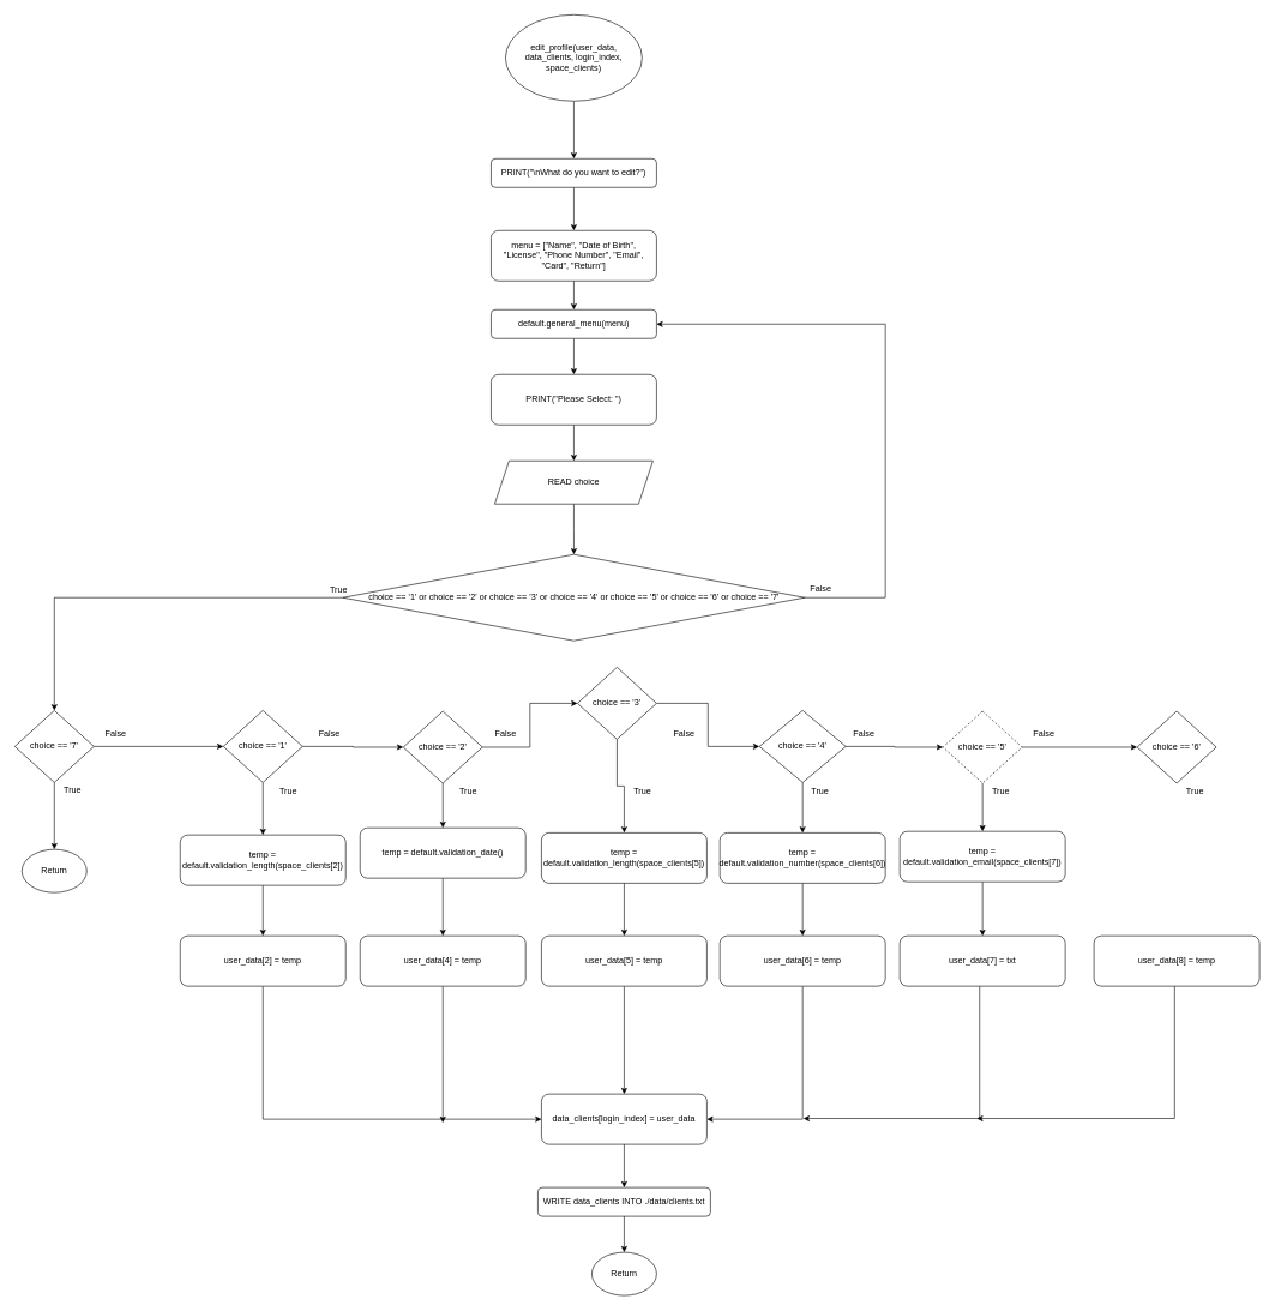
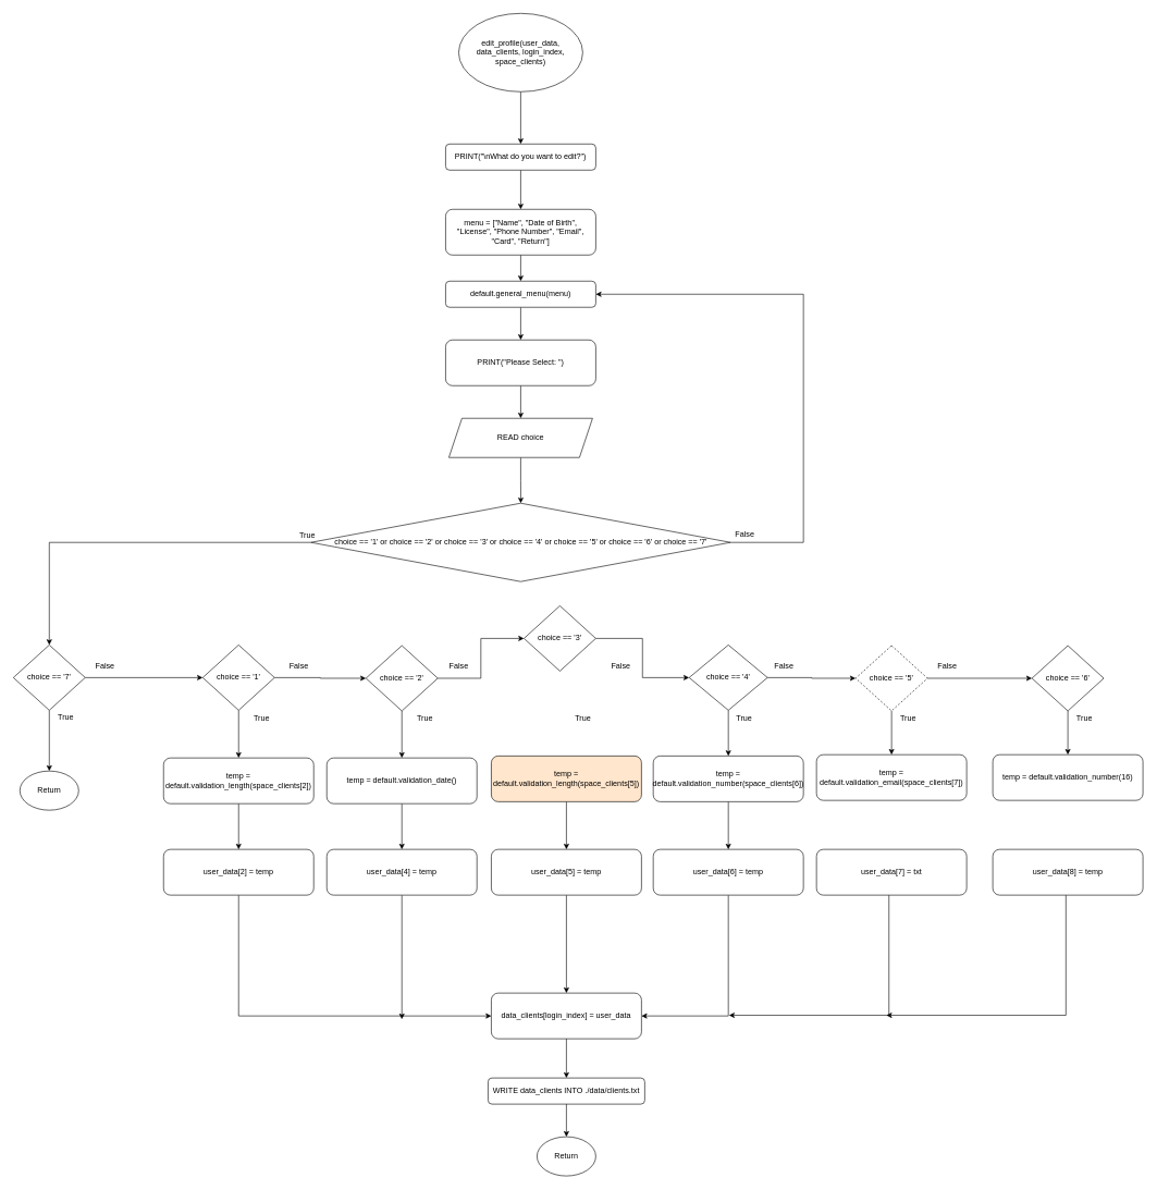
  <mxCell id="0" />
  <mxCell id="1" parent="0" />
  <mxCell id="2" value="" style="edgeStyle=orthogonalEdgeStyle;rounded=0;orthogonalLoop=1;jettySize=auto;html=1;" parent="1" source="3" target="5" edge="1"><mxGeometry relative="1" as="geometry" /></mxCell>
  <mxCell id="3" value="edit_profile(user_data, data_clients, login_index, space_clients)" style="ellipse;whiteSpace=wrap;html=1;" parent="1" vertex="1"><mxGeometry x="702" y="20" width="190" height="120" as="geometry" /></mxCell>
  <mxCell id="4" value="" style="edgeStyle=orthogonalEdgeStyle;rounded=0;orthogonalLoop=1;jettySize=auto;html=1;" parent="1" source="5" target="7" edge="1"><mxGeometry relative="1" as="geometry" /></mxCell>
  <mxCell id="5" value="PRINT(&quot;\nWhat do you want to edit?&quot;)" style="rounded=1;whiteSpace=wrap;html=1;" parent="1" vertex="1"><mxGeometry x="682" y="220" width="230" height="40" as="geometry" /></mxCell>
  <mxCell id="6" value="" style="edgeStyle=orthogonalEdgeStyle;rounded=0;orthogonalLoop=1;jettySize=auto;html=1;" parent="1" source="7" target="61" edge="1"><mxGeometry relative="1" as="geometry" /></mxCell>
  <mxCell id="7" value="menu = [&quot;Name&quot;, &quot;Date of Birth&quot;, &quot;License&quot;, &quot;Phone Number&quot;, &quot;Email&quot;, &quot;Card&quot;, &quot;Return&quot;]" style="rounded=1;whiteSpace=wrap;html=1;" parent="1" vertex="1"><mxGeometry x="682" y="320" width="230" height="70" as="geometry" /></mxCell>
  <mxCell id="8" style="edgeStyle=orthogonalEdgeStyle;rounded=0;orthogonalLoop=1;jettySize=auto;html=1;exitX=0;exitY=0.5;exitDx=0;exitDy=0;entryX=0.5;entryY=0;entryDx=0;entryDy=0;" parent="1" source="10" target="30" edge="1"><mxGeometry relative="1" as="geometry" /></mxCell>
  <mxCell id="9" style="edgeStyle=orthogonalEdgeStyle;rounded=0;orthogonalLoop=1;jettySize=auto;html=1;entryX=1;entryY=0.5;entryDx=0;entryDy=0;" parent="1" source="10" target="61" edge="1"><mxGeometry relative="1" as="geometry"><Array as="points"><mxPoint x="1230" y="830" /><mxPoint x="1230" y="450" /></Array></mxGeometry></mxCell>
  <mxCell id="10" value="choice == '1' or choice == '2' or choice == '3' or choice == '4' or choice == '5' or choice == '6' or choice == '7'" style="rhombus;whiteSpace=wrap;html=1;" parent="1" vertex="1"><mxGeometry x="475.75" y="770" width="642.5" height="120" as="geometry" /></mxCell>
  <mxCell id="11" value="" style="edgeStyle=orthogonalEdgeStyle;rounded=0;orthogonalLoop=1;jettySize=auto;html=1;" parent="1" source="13" target="16" edge="1"><mxGeometry relative="1" as="geometry" /></mxCell>
  <mxCell id="12" value="" style="edgeStyle=orthogonalEdgeStyle;rounded=0;orthogonalLoop=1;jettySize=auto;html=1;" parent="1" source="13" target="33" edge="1"><mxGeometry relative="1" as="geometry" /></mxCell>
  <mxCell id="13" value="choice == '1'" style="rhombus;whiteSpace=wrap;html=1;" parent="1" vertex="1"><mxGeometry x="310" y="987" width="110" height="100" as="geometry" /></mxCell>
  <mxCell id="14" value="" style="edgeStyle=orthogonalEdgeStyle;rounded=0;orthogonalLoop=1;jettySize=auto;html=1;" parent="1" source="16" target="19" edge="1"><mxGeometry relative="1" as="geometry" /></mxCell>
  <mxCell id="15" value="" style="edgeStyle=orthogonalEdgeStyle;rounded=0;orthogonalLoop=1;jettySize=auto;html=1;" parent="1" source="16" target="35" edge="1"><mxGeometry relative="1" as="geometry" /></mxCell>
  <mxCell id="16" value="choice == '2'" style="rhombus;whiteSpace=wrap;html=1;" parent="1" vertex="1"><mxGeometry x="560" y="988" width="110" height="100" as="geometry" /></mxCell>
  <mxCell id="17" value="" style="edgeStyle=orthogonalEdgeStyle;rounded=0;orthogonalLoop=1;jettySize=auto;html=1;" parent="1" source="19" target="22" edge="1"><mxGeometry relative="1" as="geometry" /></mxCell>
- <mxCell id="18" value="" style="edgeStyle=orthogonalEdgeStyle;rounded=0;orthogonalLoop=1;jettySize=auto;html=1;" parent="1" source="19" target="37" edge="1"><mxGeometry relative="1" as="geometry" /></mxCell>
  <mxCell id="19" value="choice == '3'" style="rhombus;whiteSpace=wrap;html=1;" parent="1" vertex="1"><mxGeometry x="802" y="927" width="110" height="100" as="geometry" /></mxCell>
  <mxCell id="20" style="edgeStyle=orthogonalEdgeStyle;rounded=0;orthogonalLoop=1;jettySize=auto;html=1;entryX=0;entryY=0.5;entryDx=0;entryDy=0;" parent="1" source="22" target="25" edge="1"><mxGeometry relative="1" as="geometry" /></mxCell>
  <mxCell id="21" value="" style="edgeStyle=orthogonalEdgeStyle;rounded=0;orthogonalLoop=1;jettySize=auto;html=1;" parent="1" source="22" target="39" edge="1"><mxGeometry relative="1" as="geometry" /></mxCell>
  <mxCell id="22" value="choice == '4'" style="rhombus;whiteSpace=wrap;html=1;" parent="1" vertex="1"><mxGeometry x="1055" y="987" width="120" height="100" as="geometry" /></mxCell>
  <mxCell id="23" style="edgeStyle=orthogonalEdgeStyle;rounded=0;orthogonalLoop=1;jettySize=auto;html=1;entryX=0;entryY=0.5;entryDx=0;entryDy=0;" parent="1" source="25" target="27" edge="1"><mxGeometry relative="1" as="geometry" /></mxCell>
  <mxCell id="24" value="" style="edgeStyle=orthogonalEdgeStyle;rounded=0;orthogonalLoop=1;jettySize=auto;html=1;" parent="1" source="25" target="41" edge="1"><mxGeometry relative="1" as="geometry" /></mxCell>
  <mxCell id="25" value="choice == '5'" style="rhombus;whiteSpace=wrap;html=1;dashed=1;" parent="1" vertex="1"><mxGeometry x="1310" y="988" width="110" height="100" as="geometry" /></mxCell>
+ <mxCell id="26" value="" style="edgeStyle=orthogonalEdgeStyle;rounded=0;orthogonalLoop=1;jettySize=auto;html=1;" parent="1" source="27" target="42" edge="1"><mxGeometry relative="1" as="geometry" /></mxCell>
  <mxCell id="27" value="choice == '6'" style="rhombus;whiteSpace=wrap;html=1;" parent="1" vertex="1"><mxGeometry x="1580" y="988" width="110" height="100" as="geometry" /></mxCell>
  <mxCell id="28" value="" style="edgeStyle=orthogonalEdgeStyle;rounded=0;orthogonalLoop=1;jettySize=auto;html=1;" parent="1" source="30" target="31" edge="1"><mxGeometry relative="1" as="geometry" /></mxCell>
  <mxCell id="29" style="edgeStyle=orthogonalEdgeStyle;rounded=0;orthogonalLoop=1;jettySize=auto;html=1;exitX=1;exitY=0.5;exitDx=0;exitDy=0;entryX=0;entryY=0.5;entryDx=0;entryDy=0;" parent="1" source="30" target="13" edge="1"><mxGeometry relative="1" as="geometry" /></mxCell>
  <mxCell id="30" value="choice == '7'" style="rhombus;whiteSpace=wrap;html=1;" parent="1" vertex="1"><mxGeometry x="20" y="987" width="110" height="100" as="geometry" /></mxCell>
  <mxCell id="31" value="Return" style="ellipse;whiteSpace=wrap;html=1;" parent="1" vertex="1"><mxGeometry x="30" y="1180" width="90" height="60" as="geometry" /></mxCell>
  <mxCell id="32" value="" style="edgeStyle=orthogonalEdgeStyle;rounded=0;orthogonalLoop=1;jettySize=auto;html=1;" parent="1" source="33" target="44" edge="1"><mxGeometry relative="1" as="geometry" /></mxCell>
  <mxCell id="33" value="temp = default.validation_length(space_clients[2])" style="rounded=1;whiteSpace=wrap;html=1;" parent="1" vertex="1"><mxGeometry x="250" y="1160" width="230" height="70" as="geometry" /></mxCell>
  <mxCell id="34" value="" style="edgeStyle=orthogonalEdgeStyle;rounded=0;orthogonalLoop=1;jettySize=auto;html=1;" parent="1" source="35" target="46" edge="1"><mxGeometry relative="1" as="geometry" /></mxCell>
- <mxCell id="35" value="temp = default.validation_date()" style="rounded=1;whiteSpace=wrap;html=1;" parent="1" vertex="1"><mxGeometry x="500" y="1150" width="230" height="70" as="geometry" /></mxCell>
+ <mxCell id="35" value="temp = default.validation_date()" style="rounded=1;whiteSpace=wrap;html=1;" parent="1" vertex="1"><mxGeometry x="500" y="1160" width="230" height="70" as="geometry" /></mxCell>
  <mxCell id="36" value="" style="edgeStyle=orthogonalEdgeStyle;rounded=0;orthogonalLoop=1;jettySize=auto;html=1;" parent="1" source="37" target="48" edge="1"><mxGeometry relative="1" as="geometry" /></mxCell>
- <mxCell id="37" value="temp = default.validation_length(space_clients[5])" style="rounded=1;whiteSpace=wrap;html=1;" parent="1" vertex="1"><mxGeometry x="752" y="1157" width="230" height="70" as="geometry" /></mxCell>
+ <mxCell id="37" value="temp = default.validation_length(space_clients[5])" style="rounded=1;whiteSpace=wrap;html=1;fillColor=#ffe6cc;" parent="1" vertex="1"><mxGeometry x="752" y="1157" width="230" height="70" as="geometry" /></mxCell>
  <mxCell id="38" value="" style="edgeStyle=orthogonalEdgeStyle;rounded=0;orthogonalLoop=1;jettySize=auto;html=1;" parent="1" source="39" target="50" edge="1"><mxGeometry relative="1" as="geometry" /></mxCell>
  <mxCell id="39" value="temp = default.validation_number(space_clients[6])" style="rounded=1;whiteSpace=wrap;html=1;" parent="1" vertex="1"><mxGeometry x="1000" y="1157" width="230" height="70" as="geometry" /></mxCell>
- <mxCell id="40" value="" style="edgeStyle=orthogonalEdgeStyle;rounded=0;orthogonalLoop=1;jettySize=auto;html=1;" parent="1" source="41" target="52" edge="1"><mxGeometry relative="1" as="geometry" /></mxCell>
  <mxCell id="41" value="temp = default.validation_email(space_clients[7])" style="rounded=1;whiteSpace=wrap;html=1;" parent="1" vertex="1"><mxGeometry x="1250" y="1155" width="230" height="70" as="geometry" /></mxCell>
+ <mxCell id="42" value="temp = default.validation_number(16)" style="rounded=1;whiteSpace=wrap;html=1;" parent="1" vertex="1"><mxGeometry x="1520" y="1155" width="230" height="70" as="geometry" /></mxCell>
  <mxCell id="43" style="edgeStyle=orthogonalEdgeStyle;rounded=0;orthogonalLoop=1;jettySize=auto;html=1;entryX=0;entryY=0.5;entryDx=0;entryDy=0;" parent="1" source="44" target="78" edge="1"><mxGeometry relative="1" as="geometry"><Array as="points"><mxPoint x="365" y="1555" /></Array></mxGeometry></mxCell>
  <mxCell id="44" value="user_data[2] = temp" style="rounded=1;whiteSpace=wrap;html=1;" parent="1" vertex="1"><mxGeometry x="250" y="1300" width="230" height="70" as="geometry" /></mxCell>
  <mxCell id="45" style="edgeStyle=orthogonalEdgeStyle;rounded=0;orthogonalLoop=1;jettySize=auto;html=1;" parent="1" source="46" edge="1"><mxGeometry relative="1" as="geometry"><mxPoint x="615" y="1560" as="targetPoint" /></mxGeometry></mxCell>
  <mxCell id="46" value="user_data[4] = temp" style="rounded=1;whiteSpace=wrap;html=1;" parent="1" vertex="1"><mxGeometry x="500" y="1300" width="230" height="70" as="geometry" /></mxCell>
  <mxCell id="47" style="edgeStyle=orthogonalEdgeStyle;rounded=0;orthogonalLoop=1;jettySize=auto;html=1;entryX=0.5;entryY=0;entryDx=0;entryDy=0;" parent="1" source="48" target="78" edge="1"><mxGeometry relative="1" as="geometry" /></mxCell>
  <mxCell id="48" value="user_data[5] = temp" style="rounded=1;whiteSpace=wrap;html=1;" parent="1" vertex="1"><mxGeometry x="752" y="1300" width="230" height="70" as="geometry" /></mxCell>
  <mxCell id="49" style="edgeStyle=orthogonalEdgeStyle;rounded=0;orthogonalLoop=1;jettySize=auto;html=1;entryX=1;entryY=0.5;entryDx=0;entryDy=0;" parent="1" source="50" target="78" edge="1"><mxGeometry relative="1" as="geometry"><Array as="points"><mxPoint x="1115" y="1555" /></Array></mxGeometry></mxCell>
  <mxCell id="50" value="user_data[6] = temp" style="rounded=1;whiteSpace=wrap;html=1;" parent="1" vertex="1"><mxGeometry x="1000" y="1300" width="230" height="70" as="geometry" /></mxCell>
  <mxCell id="51" style="edgeStyle=orthogonalEdgeStyle;rounded=0;orthogonalLoop=1;jettySize=auto;html=1;" parent="1" edge="1"><mxGeometry relative="1" as="geometry"><mxPoint x="1116" y="1554" as="targetPoint" /><mxPoint x="1361" y="1364" as="sourcePoint" /><Array as="points"><mxPoint x="1361" y="1554" /></Array></mxGeometry></mxCell>
  <mxCell id="52" value="user_data[7] = txt" style="rounded=1;whiteSpace=wrap;html=1;" parent="1" vertex="1"><mxGeometry x="1250" y="1300" width="230" height="70" as="geometry" /></mxCell>
  <mxCell id="53" style="edgeStyle=orthogonalEdgeStyle;rounded=0;orthogonalLoop=1;jettySize=auto;html=1;" parent="1" edge="1"><mxGeometry relative="1" as="geometry"><mxPoint x="1357" y="1554" as="targetPoint" /><mxPoint x="1632" y="1364" as="sourcePoint" /><Array as="points"><mxPoint x="1632" y="1554" /></Array></mxGeometry></mxCell>
  <mxCell id="54" value="user_data[8] = temp" style="rounded=1;whiteSpace=wrap;html=1;" parent="1" vertex="1"><mxGeometry x="1520" y="1300" width="230" height="70" as="geometry" /></mxCell>
  <mxCell id="55" value="" style="edgeStyle=orthogonalEdgeStyle;rounded=0;orthogonalLoop=1;jettySize=auto;html=1;" parent="1" source="56" target="59" edge="1"><mxGeometry relative="1" as="geometry" /></mxCell>
  <mxCell id="56" value="PRINT(&quot;Please Select: &quot;)" style="rounded=1;whiteSpace=wrap;html=1;" parent="1" vertex="1"><mxGeometry x="682" y="520" width="230" height="70" as="geometry" /></mxCell>
  <mxCell id="57" style="edgeStyle=orthogonalEdgeStyle;rounded=0;orthogonalLoop=1;jettySize=auto;html=1;exitX=0.5;exitY=1;exitDx=0;exitDy=0;" parent="1" source="7" target="7" edge="1"><mxGeometry relative="1" as="geometry" /></mxCell>
  <mxCell id="58" value="" style="edgeStyle=orthogonalEdgeStyle;rounded=0;orthogonalLoop=1;jettySize=auto;html=1;" parent="1" source="59" target="10" edge="1"><mxGeometry relative="1" as="geometry" /></mxCell>
  <mxCell id="59" value="READ choice" style="shape=parallelogram;perimeter=parallelogramPerimeter;whiteSpace=wrap;html=1;fixedSize=1;" parent="1" vertex="1"><mxGeometry x="687" y="640" width="220" height="60" as="geometry" /></mxCell>
  <mxCell id="60" value="" style="edgeStyle=orthogonalEdgeStyle;rounded=0;orthogonalLoop=1;jettySize=auto;html=1;" parent="1" source="61" target="56" edge="1"><mxGeometry relative="1" as="geometry" /></mxCell>
  <mxCell id="61" value="default.general_menu(menu)" style="rounded=1;whiteSpace=wrap;html=1;" parent="1" vertex="1"><mxGeometry x="682" y="430" width="230" height="40" as="geometry" /></mxCell>
  <mxCell id="62" value="True" style="text;html=1;align=center;verticalAlign=middle;resizable=0;points=[];autosize=1;strokeColor=none;" parent="1" vertex="1"><mxGeometry x="80" y="1088" width="40" height="20" as="geometry" /></mxCell>
  <mxCell id="63" value="False" style="text;html=1;align=center;verticalAlign=middle;resizable=0;points=[];autosize=1;strokeColor=none;" parent="1" vertex="1"><mxGeometry x="140" y="1010" width="40" height="20" as="geometry" /></mxCell>
  <mxCell id="64" value="True" style="text;html=1;align=center;verticalAlign=middle;resizable=0;points=[];autosize=1;strokeColor=none;" parent="1" vertex="1"><mxGeometry x="450" y="810" width="40" height="20" as="geometry" /></mxCell>
  <mxCell id="65" value="False" style="text;html=1;align=center;verticalAlign=middle;resizable=0;points=[];autosize=1;strokeColor=none;" parent="1" vertex="1"><mxGeometry x="1120" y="808" width="40" height="20" as="geometry" /></mxCell>
  <mxCell id="66" value="True" style="text;html=1;align=center;verticalAlign=middle;resizable=0;points=[];autosize=1;strokeColor=none;" parent="1" vertex="1"><mxGeometry x="380" y="1090" width="40" height="20" as="geometry" /></mxCell>
  <mxCell id="67" value="True" style="text;html=1;align=center;verticalAlign=middle;resizable=0;points=[];autosize=1;strokeColor=none;" parent="1" vertex="1"><mxGeometry x="630" y="1090" width="40" height="20" as="geometry" /></mxCell>
  <mxCell id="68" value="True" style="text;html=1;align=center;verticalAlign=middle;resizable=0;points=[];autosize=1;strokeColor=none;" parent="1" vertex="1"><mxGeometry x="872" y="1090" width="40" height="20" as="geometry" /></mxCell>
  <mxCell id="69" value="True" style="text;html=1;align=center;verticalAlign=middle;resizable=0;points=[];autosize=1;strokeColor=none;" parent="1" vertex="1"><mxGeometry x="1119.25" y="1090" width="40" height="20" as="geometry" /></mxCell>
  <mxCell id="70" value="True" style="text;html=1;align=center;verticalAlign=middle;resizable=0;points=[];autosize=1;strokeColor=none;" parent="1" vertex="1"><mxGeometry x="1370" y="1090" width="40" height="20" as="geometry" /></mxCell>
  <mxCell id="71" value="True" style="text;html=1;align=center;verticalAlign=middle;resizable=0;points=[];autosize=1;strokeColor=none;" parent="1" vertex="1"><mxGeometry x="1640" y="1090" width="40" height="20" as="geometry" /></mxCell>
  <mxCell id="72" value="False" style="text;html=1;align=center;verticalAlign=middle;resizable=0;points=[];autosize=1;strokeColor=none;" parent="1" vertex="1"><mxGeometry x="436.75" y="1010" width="40" height="20" as="geometry" /></mxCell>
  <mxCell id="73" value="False" style="text;html=1;align=center;verticalAlign=middle;resizable=0;points=[];autosize=1;strokeColor=none;" parent="1" vertex="1"><mxGeometry x="682" y="1010" width="40" height="20" as="geometry" /></mxCell>
  <mxCell id="74" value="False" style="text;html=1;align=center;verticalAlign=middle;resizable=0;points=[];autosize=1;strokeColor=none;" parent="1" vertex="1"><mxGeometry x="930" y="1010" width="40" height="20" as="geometry" /></mxCell>
  <mxCell id="75" value="False" style="text;html=1;align=center;verticalAlign=middle;resizable=0;points=[];autosize=1;strokeColor=none;" parent="1" vertex="1"><mxGeometry x="1180" y="1010" width="40" height="20" as="geometry" /></mxCell>
  <mxCell id="76" value="False" style="text;html=1;align=center;verticalAlign=middle;resizable=0;points=[];autosize=1;strokeColor=none;" parent="1" vertex="1"><mxGeometry x="1430" y="1010" width="40" height="20" as="geometry" /></mxCell>
  <mxCell id="77" value="" style="edgeStyle=orthogonalEdgeStyle;rounded=0;orthogonalLoop=1;jettySize=auto;html=1;" parent="1" source="78" target="80" edge="1"><mxGeometry relative="1" as="geometry" /></mxCell>
  <mxCell id="78" value="data_clients[login_index] = user_data" style="rounded=1;whiteSpace=wrap;html=1;" parent="1" vertex="1"><mxGeometry x="752" y="1520" width="230" height="70" as="geometry" /></mxCell>
  <mxCell id="79" value="" style="edgeStyle=orthogonalEdgeStyle;rounded=0;orthogonalLoop=1;jettySize=auto;html=1;" parent="1" source="80" target="81" edge="1"><mxGeometry relative="1" as="geometry" /></mxCell>
  <mxCell id="80" value="WRITE data_clients INTO&amp;nbsp;./data/clients.txt" style="rounded=1;whiteSpace=wrap;html=1;" parent="1" vertex="1"><mxGeometry x="747" y="1650" width="240" height="40" as="geometry" /></mxCell>
  <mxCell id="81" value="Return" style="ellipse;whiteSpace=wrap;html=1;" parent="1" vertex="1"><mxGeometry x="822" y="1740" width="90" height="60" as="geometry" /></mxCell>
